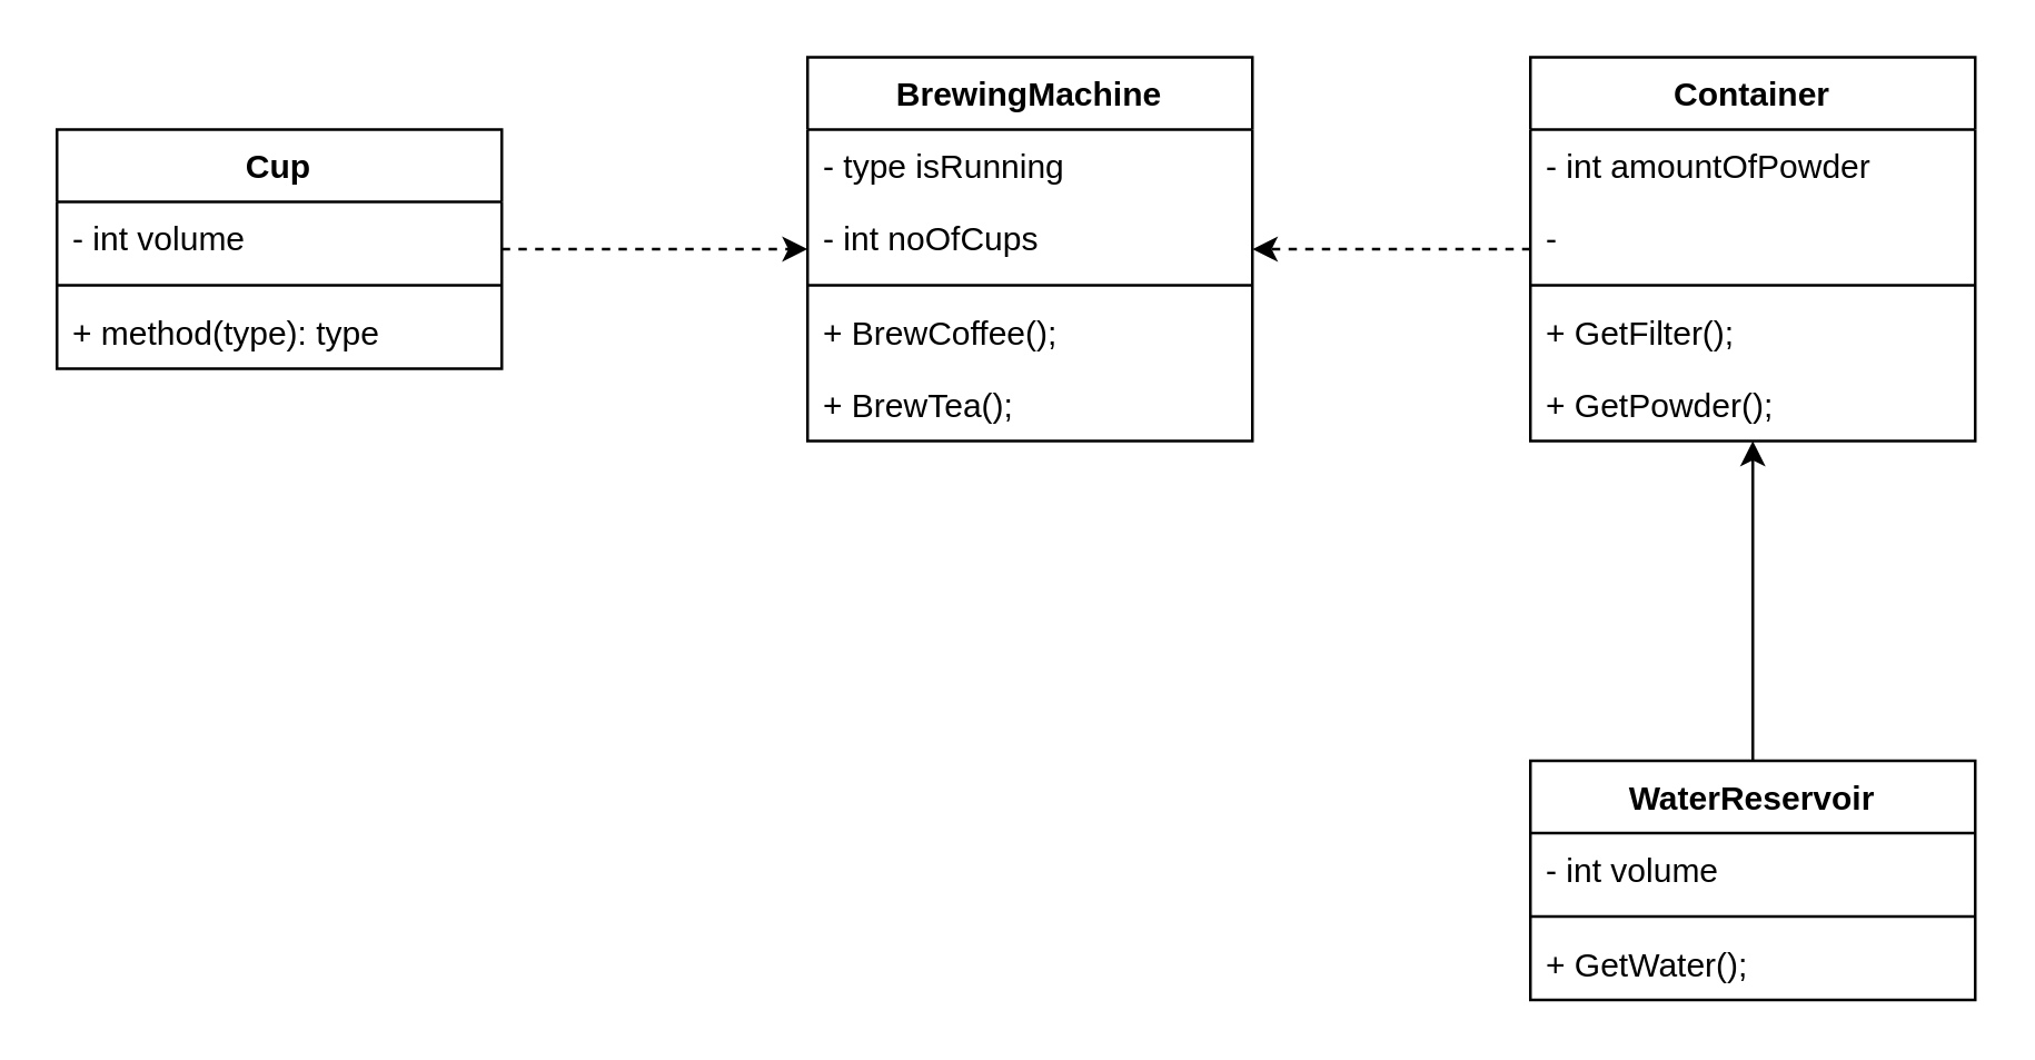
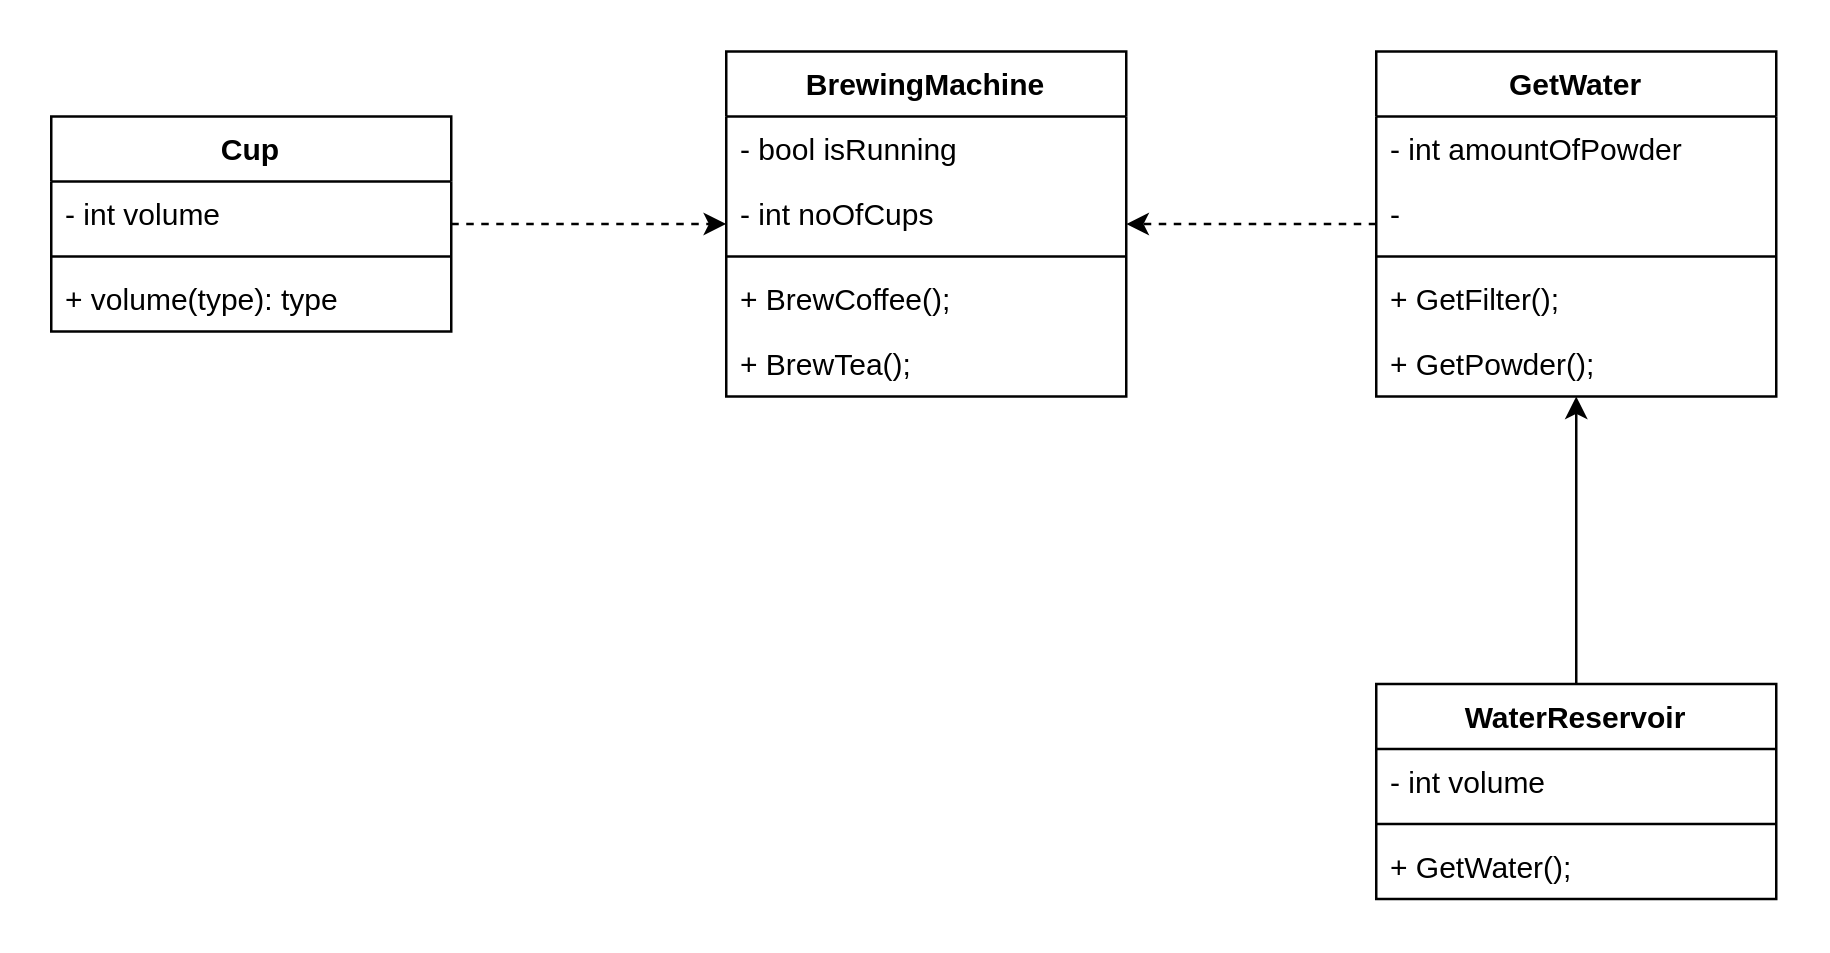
  <mxCell id="0" />
  <mxCell id="1" parent="0" />
  <mxCell id="2" style="edgeStyle=orthogonalEdgeStyle;rounded=0;orthogonalLoop=1;jettySize=auto;html=1;dashed=1;" parent="1" source="8" target="14" edge="1"><mxGeometry relative="1" as="geometry" /></mxCell>
  <mxCell id="3" style="edgeStyle=orthogonalEdgeStyle;rounded=0;orthogonalLoop=1;jettySize=auto;html=1;" parent="1" source="4" target="8" edge="1"><mxGeometry relative="1" as="geometry" /></mxCell>
  <mxCell id="4" value="WaterReservoir" style="swimlane;fontStyle=1;align=center;verticalAlign=top;childLayout=stackLayout;horizontal=1;startSize=26;horizontalStack=0;resizeParent=1;resizeParentMax=0;resizeLast=0;collapsible=1;marginBottom=0;" parent="1" vertex="1"><mxGeometry x="550" y="273" width="160" height="86" as="geometry" /></mxCell>
  <mxCell id="5" value="- int volume" style="text;strokeColor=none;fillColor=none;align=left;verticalAlign=top;spacingLeft=4;spacingRight=4;overflow=hidden;rotatable=0;points=[[0,0.5],[1,0.5]];portConstraint=eastwest;" parent="4" vertex="1"><mxGeometry y="26" width="160" height="26" as="geometry" /></mxCell>
  <mxCell id="6" value="" style="line;strokeWidth=1;fillColor=none;align=left;verticalAlign=middle;spacingTop=-1;spacingLeft=3;spacingRight=3;rotatable=0;labelPosition=right;points=[];portConstraint=eastwest;" parent="4" vertex="1"><mxGeometry y="52" width="160" height="8" as="geometry" /></mxCell>
  <mxCell id="7" value="+ GetWater();" style="text;strokeColor=none;fillColor=none;align=left;verticalAlign=top;spacingLeft=4;spacingRight=4;overflow=hidden;rotatable=0;points=[[0,0.5],[1,0.5]];portConstraint=eastwest;" parent="4" vertex="1"><mxGeometry y="60" width="160" height="26" as="geometry" /></mxCell>
- <mxCell id="8" value="Container" style="swimlane;fontStyle=1;align=center;verticalAlign=top;childLayout=stackLayout;horizontal=1;startSize=26;horizontalStack=0;resizeParent=1;resizeParentMax=0;resizeLast=0;collapsible=1;marginBottom=0;" parent="1" vertex="1"><mxGeometry x="550" y="20" width="160" height="138" as="geometry" /></mxCell>
+ <mxCell id="8" value="GetWater" style="swimlane;fontStyle=1;align=center;verticalAlign=top;childLayout=stackLayout;horizontal=1;startSize=26;horizontalStack=0;resizeParent=1;resizeParentMax=0;resizeLast=0;collapsible=1;marginBottom=0;" parent="1" vertex="1"><mxGeometry x="550" y="20" width="160" height="138" as="geometry" /></mxCell>
  <mxCell id="9" value="- int amountOfPowder" style="text;strokeColor=none;fillColor=none;align=left;verticalAlign=top;spacingLeft=4;spacingRight=4;overflow=hidden;rotatable=0;points=[[0,0.5],[1,0.5]];portConstraint=eastwest;" parent="8" vertex="1"><mxGeometry y="26" width="160" height="26" as="geometry" /></mxCell>
  <mxCell id="10" value="- " style="text;strokeColor=none;fillColor=none;align=left;verticalAlign=top;spacingLeft=4;spacingRight=4;overflow=hidden;rotatable=0;points=[[0,0.5],[1,0.5]];portConstraint=eastwest;" parent="8" vertex="1"><mxGeometry y="52" width="160" height="26" as="geometry" /></mxCell>
  <mxCell id="11" value="" style="line;strokeWidth=1;fillColor=none;align=left;verticalAlign=middle;spacingTop=-1;spacingLeft=3;spacingRight=3;rotatable=0;labelPosition=right;points=[];portConstraint=eastwest;" parent="8" vertex="1"><mxGeometry y="78" width="160" height="8" as="geometry" /></mxCell>
  <mxCell id="12" value="+ GetFilter();" style="text;strokeColor=none;fillColor=none;align=left;verticalAlign=top;spacingLeft=4;spacingRight=4;overflow=hidden;rotatable=0;points=[[0,0.5],[1,0.5]];portConstraint=eastwest;" parent="8" vertex="1"><mxGeometry y="86" width="160" height="26" as="geometry" /></mxCell>
  <mxCell id="13" value="+ GetPowder();" style="text;strokeColor=none;fillColor=none;align=left;verticalAlign=top;spacingLeft=4;spacingRight=4;overflow=hidden;rotatable=0;points=[[0,0.5],[1,0.5]];portConstraint=eastwest;" parent="8" vertex="1"><mxGeometry y="112" width="160" height="26" as="geometry" /></mxCell>
  <mxCell id="14" value="BrewingMachine" style="swimlane;fontStyle=1;align=center;verticalAlign=top;childLayout=stackLayout;horizontal=1;startSize=26;horizontalStack=0;resizeParent=1;resizeParentMax=0;resizeLast=0;collapsible=1;marginBottom=0;" parent="1" vertex="1"><mxGeometry x="290" y="20" width="160" height="138" as="geometry" /></mxCell>
- <mxCell id="15" value="- type isRunning" style="text;strokeColor=none;fillColor=none;align=left;verticalAlign=top;spacingLeft=4;spacingRight=4;overflow=hidden;rotatable=0;points=[[0,0.5],[1,0.5]];portConstraint=eastwest;" parent="14" vertex="1"><mxGeometry y="26" width="160" height="26" as="geometry" /></mxCell>
+ <mxCell id="15" value="- bool isRunning" style="text;strokeColor=none;fillColor=none;align=left;verticalAlign=top;spacingLeft=4;spacingRight=4;overflow=hidden;rotatable=0;points=[[0,0.5],[1,0.5]];portConstraint=eastwest;" parent="14" vertex="1"><mxGeometry y="26" width="160" height="26" as="geometry" /></mxCell>
  <mxCell id="16" value="- int noOfCups" style="text;strokeColor=none;fillColor=none;align=left;verticalAlign=top;spacingLeft=4;spacingRight=4;overflow=hidden;rotatable=0;points=[[0,0.5],[1,0.5]];portConstraint=eastwest;" parent="14" vertex="1"><mxGeometry y="52" width="160" height="26" as="geometry" /></mxCell>
  <mxCell id="17" value="" style="line;strokeWidth=1;fillColor=none;align=left;verticalAlign=middle;spacingTop=-1;spacingLeft=3;spacingRight=3;rotatable=0;labelPosition=right;points=[];portConstraint=eastwest;" parent="14" vertex="1"><mxGeometry y="78" width="160" height="8" as="geometry" /></mxCell>
  <mxCell id="18" value="+ BrewCoffee();" style="text;strokeColor=none;fillColor=none;align=left;verticalAlign=top;spacingLeft=4;spacingRight=4;overflow=hidden;rotatable=0;points=[[0,0.5],[1,0.5]];portConstraint=eastwest;" parent="14" vertex="1"><mxGeometry y="86" width="160" height="26" as="geometry" /></mxCell>
  <mxCell id="19" value="+ BrewTea();" style="text;strokeColor=none;fillColor=none;align=left;verticalAlign=top;spacingLeft=4;spacingRight=4;overflow=hidden;rotatable=0;points=[[0,0.5],[1,0.5]];portConstraint=eastwest;" parent="14" vertex="1"><mxGeometry y="112" width="160" height="26" as="geometry" /></mxCell>
  <mxCell id="20" style="edgeStyle=orthogonalEdgeStyle;rounded=0;orthogonalLoop=1;jettySize=auto;html=1;dashed=1;" edge="1" parent="1" source="21" target="14"><mxGeometry relative="1" as="geometry" /></mxCell>
  <mxCell id="21" value="Cup" style="swimlane;fontStyle=1;align=center;verticalAlign=top;childLayout=stackLayout;horizontal=1;startSize=26;horizontalStack=0;resizeParent=1;resizeParentMax=0;resizeLast=0;collapsible=1;marginBottom=0;" vertex="1" parent="1"><mxGeometry x="20" y="46" width="160" height="86" as="geometry" /></mxCell>
  <mxCell id="22" value="- int volume" style="text;strokeColor=none;fillColor=none;align=left;verticalAlign=top;spacingLeft=4;spacingRight=4;overflow=hidden;rotatable=0;points=[[0,0.5],[1,0.5]];portConstraint=eastwest;" vertex="1" parent="21"><mxGeometry y="26" width="160" height="26" as="geometry" /></mxCell>
  <mxCell id="23" value="" style="line;strokeWidth=1;fillColor=none;align=left;verticalAlign=middle;spacingTop=-1;spacingLeft=3;spacingRight=3;rotatable=0;labelPosition=right;points=[];portConstraint=eastwest;" vertex="1" parent="21"><mxGeometry y="52" width="160" height="8" as="geometry" /></mxCell>
- <mxCell id="24" value="+ method(type): type" style="text;strokeColor=none;fillColor=none;align=left;verticalAlign=top;spacingLeft=4;spacingRight=4;overflow=hidden;rotatable=0;points=[[0,0.5],[1,0.5]];portConstraint=eastwest;" vertex="1" parent="21"><mxGeometry y="60" width="160" height="26" as="geometry" /></mxCell>
+ <mxCell id="24" value="+ volume(type): type" style="text;strokeColor=none;fillColor=none;align=left;verticalAlign=top;spacingLeft=4;spacingRight=4;overflow=hidden;rotatable=0;points=[[0,0.5],[1,0.5]];portConstraint=eastwest;" vertex="1" parent="21"><mxGeometry y="60" width="160" height="26" as="geometry" /></mxCell>
